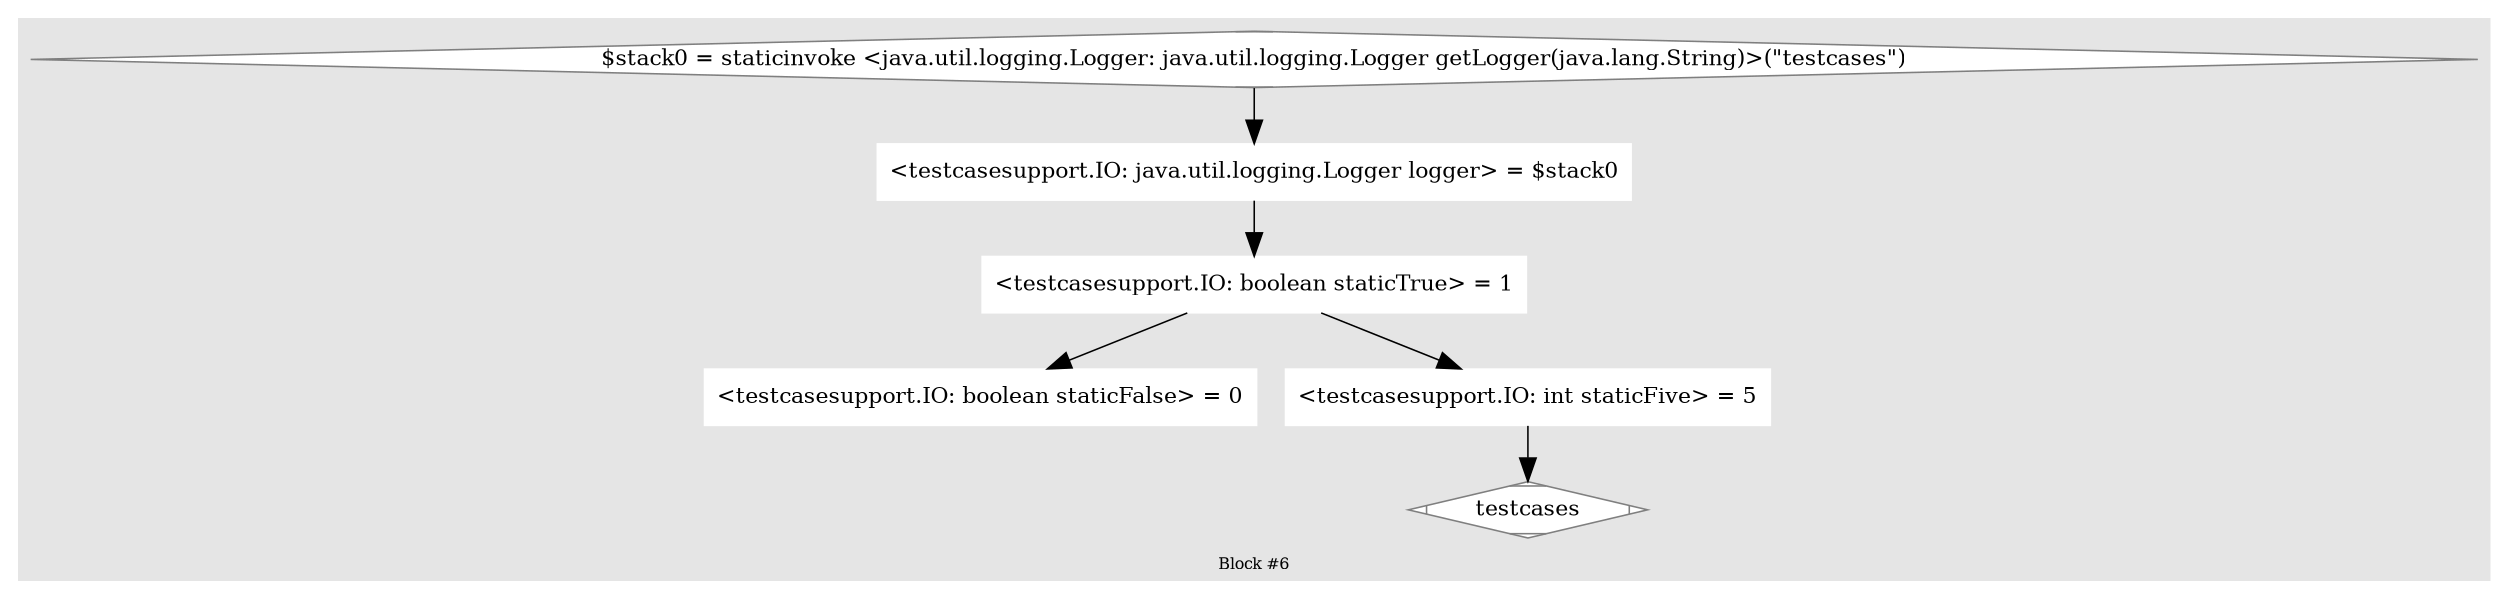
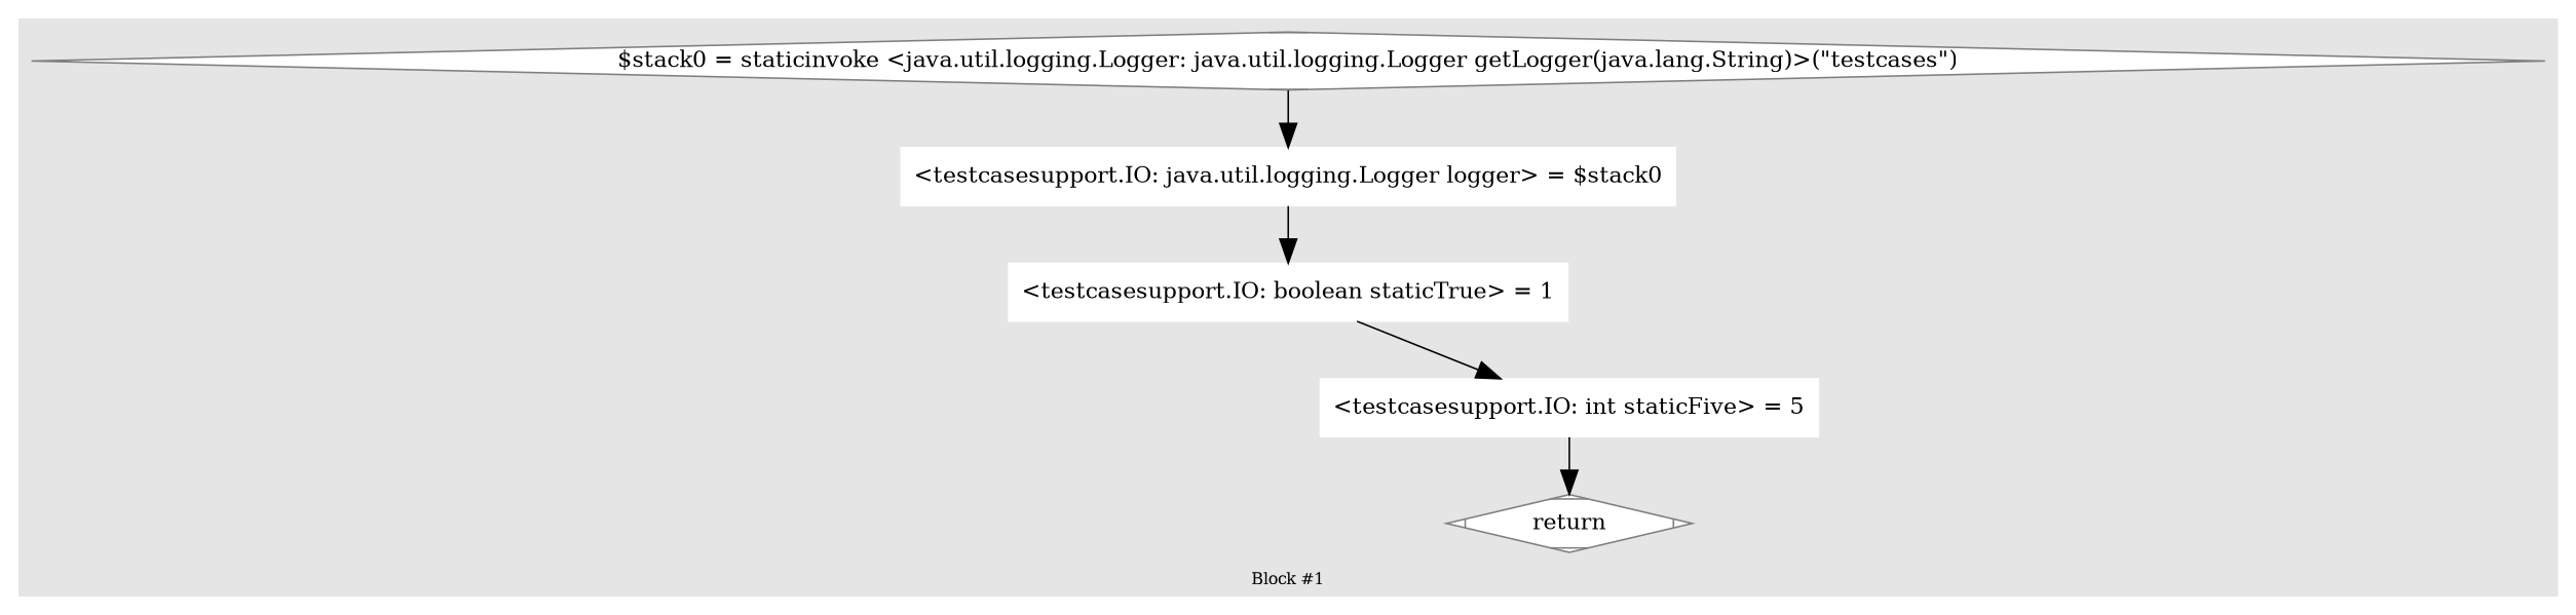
  digraph {
    color=gray90
    compound=true
    fontsize=10
    labelloc=b
    style=filled
    node [color=white shape=box style=filled]
    edge [arrowsize=1.5 fontcolor=grey40 fontsize=10]
    n1 [color=grey50 fillcolor=white label="$stack0 = staticinvoke &lt;java.util.logging.Logger: java.util.logging.Logger getLogger(java.lang.String)&gt;(&quot;testcases&quot;)" shape=Mdiamond]
    n2 [label="&lt;testcasesupport.IO: java.util.logging.Logger logger&gt; = $stack0"]
    n3 [label="&lt;testcasesupport.IO: boolean staticTrue&gt; = 1"]
-   n4 [label="&lt;testcasesupport.IO: boolean staticFalse&gt; = 0"]
    n5 [label="&lt;testcasesupport.IO: int staticFive&gt; = 5"]
-   n6 [color=grey50 fillcolor=white label=testcases shape=Mdiamond]
+   n6 [color=grey50 fillcolor=white label=return shape=Mdiamond]
    subgraph cluster_1 {
-     label="Block #6"
+     label="Block #1"
      n1
      n2
      n3
-     n4
      n5
      n6
    }
    n1 -> n2
    n2 -> n3
-   n3 -> n4
    n3 -> n5
    n5 -> n6
  }
